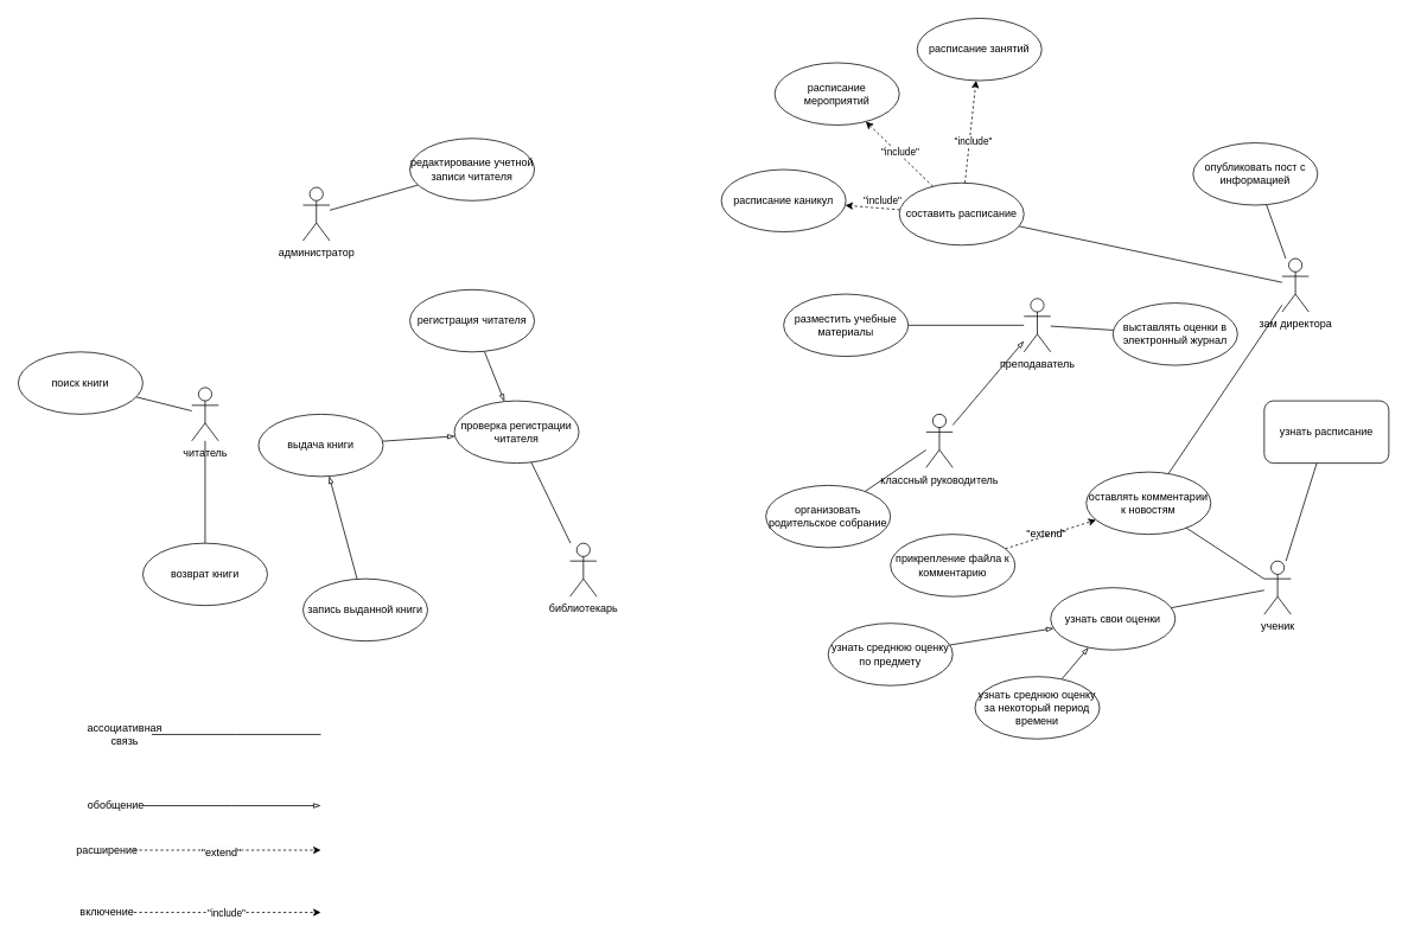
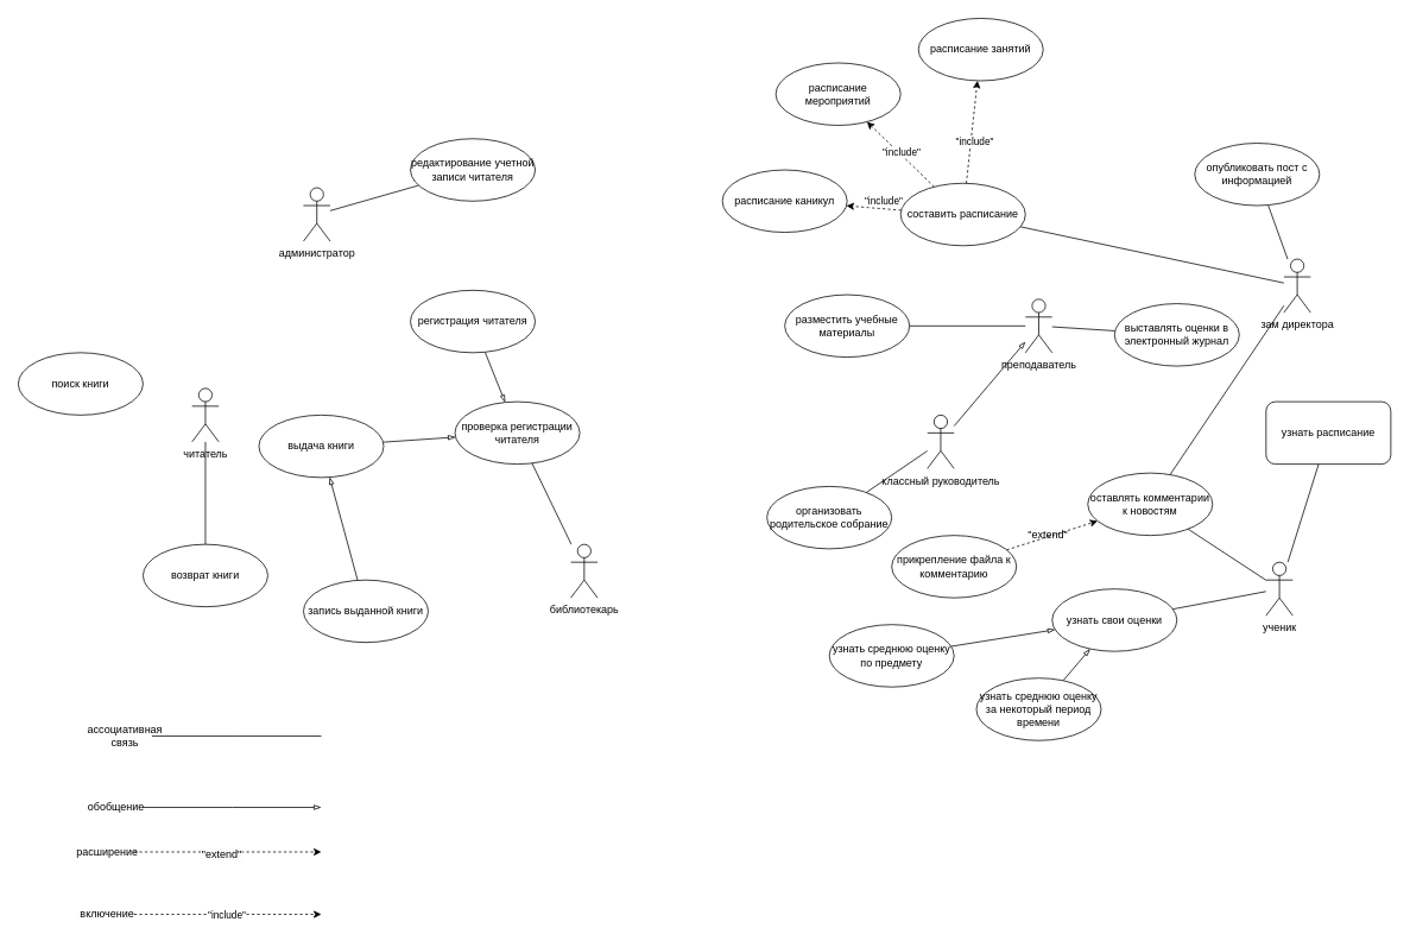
  <mxCell id="0" />
  <mxCell id="1" parent="0" />
  <mxCell id="2" style="rounded=0;orthogonalLoop=1;jettySize=auto;html=1;strokeColor=default;endArrow=none;endFill=0;" parent="1" source="4" target="5" edge="1"><mxGeometry relative="1" as="geometry" /></mxCell>
  <mxCell id="3" style="edgeStyle=none;rounded=0;orthogonalLoop=1;jettySize=auto;html=1;endArrow=none;endFill=0;" parent="1" source="4" target="14" edge="1"><mxGeometry relative="1" as="geometry" /></mxCell>
  <mxCell id="4" value="преподаватель" style="shape=umlActor;verticalLabelPosition=bottom;verticalAlign=top;html=1;" parent="1" vertex="1"><mxGeometry x="1150" y="335" width="30" height="60" as="geometry" /></mxCell>
  <mxCell id="5" value="выставлять оценки в электронный журнал" style="ellipse;whiteSpace=wrap;html=1;" parent="1" vertex="1"><mxGeometry x="1250" y="340" width="140" height="70" as="geometry" /></mxCell>
  <mxCell id="6" style="edgeStyle=none;rounded=0;orthogonalLoop=1;jettySize=auto;html=1;endArrow=none;endFill=0;" parent="1" source="7" target="15" edge="1"><mxGeometry relative="1" as="geometry" /></mxCell>
  <mxCell id="7" value="классный руководитель" style="shape=umlActor;verticalLabelPosition=bottom;verticalAlign=top;html=1;" parent="1" vertex="1"><mxGeometry x="1040" y="465" width="30" height="60" as="geometry" /></mxCell>
  <mxCell id="8" style="edgeStyle=none;rounded=0;orthogonalLoop=1;jettySize=auto;html=1;endArrow=none;endFill=0;" parent="1" source="11" target="12" edge="1"><mxGeometry relative="1" as="geometry" /></mxCell>
  <mxCell id="9" style="edgeStyle=none;rounded=0;orthogonalLoop=1;jettySize=auto;html=1;endArrow=none;endFill=0;" parent="1" source="11" target="13" edge="1"><mxGeometry relative="1" as="geometry" /></mxCell>
  <mxCell id="10" style="edgeStyle=none;rounded=0;orthogonalLoop=1;jettySize=auto;html=1;endArrow=none;endFill=0;" parent="1" source="11" target="26" edge="1"><mxGeometry relative="1" as="geometry" /></mxCell>
  <mxCell id="11" value="ученик" style="shape=umlActor;verticalLabelPosition=bottom;verticalAlign=top;html=1;" parent="1" vertex="1"><mxGeometry x="1420" y="630" width="30" height="60" as="geometry" /></mxCell>
  <mxCell id="12" value="узнать расписание" style="whiteSpace=wrap;html=1;rounded=1;" parent="1" vertex="1"><mxGeometry x="1420" y="450" width="140" height="70" as="geometry" /></mxCell>
  <mxCell id="13" value="узнать свои оценки" style="ellipse;whiteSpace=wrap;html=1;" parent="1" vertex="1"><mxGeometry x="1180" y="660" width="140" height="70" as="geometry" /></mxCell>
  <mxCell id="14" value="разместить учебные материалы" style="ellipse;whiteSpace=wrap;html=1;" parent="1" vertex="1"><mxGeometry x="880" y="330" width="140" height="70" as="geometry" /></mxCell>
  <mxCell id="15" value="организовать родительское собрание" style="ellipse;whiteSpace=wrap;html=1;" parent="1" vertex="1"><mxGeometry x="860" y="545" width="140" height="70" as="geometry" /></mxCell>
  <mxCell id="16" style="edgeStyle=none;rounded=0;orthogonalLoop=1;jettySize=auto;html=1;endArrow=none;endFill=0;" parent="1" source="19" target="24" edge="1"><mxGeometry relative="1" as="geometry" /></mxCell>
  <mxCell id="17" style="edgeStyle=none;rounded=0;orthogonalLoop=1;jettySize=auto;html=1;endArrow=none;endFill=0;" parent="1" source="19" target="25" edge="1"><mxGeometry relative="1" as="geometry" /></mxCell>
  <mxCell id="18" style="edgeStyle=none;rounded=0;orthogonalLoop=1;jettySize=auto;html=1;endArrow=none;endFill=0;" parent="1" source="19" target="26" edge="1"><mxGeometry relative="1" as="geometry" /></mxCell>
  <mxCell id="19" value="зам директора" style="shape=umlActor;verticalLabelPosition=bottom;verticalAlign=top;html=1;" parent="1" vertex="1"><mxGeometry x="1440" y="290" width="30" height="60" as="geometry" /></mxCell>
  <mxCell id="20" style="edgeStyle=none;rounded=0;orthogonalLoop=1;jettySize=auto;html=1;dashed=1;" parent="1" source="24" target="33" edge="1"><mxGeometry relative="1" as="geometry" /></mxCell>
  <mxCell id="21" value="&quot;include&quot;" style="edgeLabel;html=1;align=center;verticalAlign=middle;resizable=0;points=[];" parent="20" vertex="1" connectable="0"><mxGeometry x="-0.184" y="-4" relative="1" as="geometry"><mxPoint as="offset" /></mxGeometry></mxCell>
  <mxCell id="22" style="edgeStyle=none;rounded=0;orthogonalLoop=1;jettySize=auto;html=1;dashed=1;" parent="1" source="24" target="32" edge="1"><mxGeometry relative="1" as="geometry" /></mxCell>
  <mxCell id="23" style="edgeStyle=none;rounded=0;orthogonalLoop=1;jettySize=auto;html=1;dashed=1;" parent="1" source="24" target="34" edge="1"><mxGeometry relative="1" as="geometry" /></mxCell>
  <mxCell id="24" value="составить расписание" style="ellipse;whiteSpace=wrap;html=1;" parent="1" vertex="1"><mxGeometry x="1010" y="205" width="140" height="70" as="geometry" /></mxCell>
  <mxCell id="25" value="опубликовать пост с информацией" style="ellipse;whiteSpace=wrap;html=1;" parent="1" vertex="1"><mxGeometry x="1340" y="160" width="140" height="70" as="geometry" /></mxCell>
  <mxCell id="26" value="оставлять комментарии к новостям" style="ellipse;whiteSpace=wrap;html=1;" parent="1" vertex="1"><mxGeometry x="1220" y="530" width="140" height="70" as="geometry" /></mxCell>
  <mxCell id="27" style="edgeStyle=none;rounded=0;orthogonalLoop=1;jettySize=auto;html=1;endArrow=blockThin;endFill=0;" parent="1" source="7" target="4" edge="1"><mxGeometry relative="1" as="geometry" /></mxCell>
  <mxCell id="28" style="edgeStyle=none;rounded=0;orthogonalLoop=1;jettySize=auto;html=1;endArrow=blockThin;endFill=0;" parent="1" source="29" target="13" edge="1"><mxGeometry relative="1" as="geometry" /></mxCell>
  <mxCell id="29" value="узнать среднюю оценку за некоторый период времени" style="ellipse;whiteSpace=wrap;html=1;" parent="1" vertex="1"><mxGeometry x="1095" y="760" width="140" height="70" as="geometry" /></mxCell>
  <mxCell id="30" style="edgeStyle=none;rounded=0;orthogonalLoop=1;jettySize=auto;html=1;endArrow=blockThin;endFill=0;" parent="1" source="31" target="13" edge="1"><mxGeometry relative="1" as="geometry" /></mxCell>
  <mxCell id="31" value="узнать среднюю оценку по предмету" style="ellipse;whiteSpace=wrap;html=1;" parent="1" vertex="1"><mxGeometry x="930" y="700" width="140" height="70" as="geometry" /></mxCell>
  <mxCell id="32" value="расписание каникул" style="ellipse;whiteSpace=wrap;html=1;" parent="1" vertex="1"><mxGeometry x="810" y="190" width="140" height="70" as="geometry" /></mxCell>
  <mxCell id="33" value="расписание занятий" style="ellipse;whiteSpace=wrap;html=1;" parent="1" vertex="1"><mxGeometry x="1030" y="20" width="140" height="70" as="geometry" /></mxCell>
  <mxCell id="34" value="расписание мероприятий" style="ellipse;whiteSpace=wrap;html=1;" parent="1" vertex="1"><mxGeometry x="870" y="70" width="140" height="70" as="geometry" /></mxCell>
  <mxCell id="35" value="&quot;include&quot;" style="edgeLabel;html=1;align=center;verticalAlign=middle;resizable=0;points=[];" parent="1" vertex="1" connectable="0"><mxGeometry x="1010.004" y="169.998" as="geometry" /></mxCell>
  <mxCell id="36" value="&quot;include&quot;" style="edgeLabel;html=1;align=center;verticalAlign=middle;resizable=0;points=[];" parent="1" vertex="1" connectable="0"><mxGeometry x="990.004" y="224.998" as="geometry" /></mxCell>
  <mxCell id="37" style="edgeStyle=none;rounded=0;orthogonalLoop=1;jettySize=auto;html=1;dashed=1;" parent="1" source="38" target="26" edge="1"><mxGeometry relative="1" as="geometry" /></mxCell>
  <mxCell id="38" value="прикрепление файла к комментарию" style="ellipse;whiteSpace=wrap;html=1;" parent="1" vertex="1"><mxGeometry x="1000" y="600" width="140" height="70" as="geometry" /></mxCell>
  <mxCell id="39" value="&quot;extend&quot;" style="text;html=1;align=center;verticalAlign=middle;resizable=0;points=[];autosize=1;strokeColor=none;fillColor=none;rounded=0;" parent="1" vertex="1"><mxGeometry x="1140" y="585" width="70" height="30" as="geometry" /></mxCell>
  <mxCell id="40" style="edgeStyle=none;rounded=0;orthogonalLoop=1;jettySize=auto;html=1;endArrow=none;endFill=0;" parent="1" source="42" target="46" edge="1"><mxGeometry relative="1" as="geometry" /></mxCell>
- <mxCell id="41" style="edgeStyle=none;rounded=0;orthogonalLoop=1;jettySize=auto;html=1;endArrow=none;endFill=0;" parent="1" source="42" target="45" edge="1"><mxGeometry relative="1" as="geometry" /></mxCell>
  <mxCell id="42" value="читатель" style="shape=umlActor;verticalLabelPosition=bottom;verticalAlign=top;html=1;" parent="1" vertex="1"><mxGeometry x="215" y="435" width="30" height="60" as="geometry" /></mxCell>
  <mxCell id="43" style="edgeStyle=none;rounded=0;orthogonalLoop=1;jettySize=auto;html=1;endArrow=none;endFill=0;" parent="1" source="44" target="53" edge="1"><mxGeometry relative="1" as="geometry" /></mxCell>
  <mxCell id="44" value="библиотекарь" style="shape=umlActor;verticalLabelPosition=bottom;verticalAlign=top;html=1;" parent="1" vertex="1"><mxGeometry x="640" y="610" width="30" height="60" as="geometry" /></mxCell>
  <mxCell id="45" value="поиск книги" style="ellipse;whiteSpace=wrap;html=1;" parent="1" vertex="1"><mxGeometry x="20" y="395" width="140" height="70" as="geometry" /></mxCell>
  <mxCell id="46" value="возврат книги" style="ellipse;whiteSpace=wrap;html=1;" parent="1" vertex="1"><mxGeometry x="160" y="610" width="140" height="70" as="geometry" /></mxCell>
  <mxCell id="47" style="rounded=0;orthogonalLoop=1;jettySize=auto;html=1;endArrow=blockThin;endFill=0;" edge="1" parent="1" source="48" target="53"><mxGeometry relative="1" as="geometry" /></mxCell>
  <mxCell id="48" value="выдача книги" style="ellipse;whiteSpace=wrap;html=1;" parent="1" vertex="1"><mxGeometry x="290" y="465" width="140" height="70" as="geometry" /></mxCell>
  <mxCell id="49" style="edgeStyle=none;rounded=0;orthogonalLoop=1;jettySize=auto;html=1;endArrow=blockThin;endFill=0;" parent="1" source="50" target="48" edge="1"><mxGeometry relative="1" as="geometry" /></mxCell>
  <mxCell id="50" value="запись выданной книги" style="ellipse;whiteSpace=wrap;html=1;" parent="1" vertex="1"><mxGeometry x="340" y="650" width="140" height="70" as="geometry" /></mxCell>
  <mxCell id="51" style="edgeStyle=none;rounded=0;orthogonalLoop=1;jettySize=auto;html=1;endArrow=none;endFill=0;" parent="1" source="52" target="56" edge="1"><mxGeometry relative="1" as="geometry" /></mxCell>
  <mxCell id="52" value="администратор" style="shape=umlActor;verticalLabelPosition=bottom;verticalAlign=top;html=1;" parent="1" vertex="1"><mxGeometry x="340" y="210" width="30" height="60" as="geometry" /></mxCell>
  <mxCell id="53" value="проверка регистрации читателя" style="ellipse;whiteSpace=wrap;html=1;" parent="1" vertex="1"><mxGeometry x="510" y="450" width="140" height="70" as="geometry" /></mxCell>
  <mxCell id="54" style="edgeStyle=none;rounded=0;orthogonalLoop=1;jettySize=auto;html=1;endArrow=blockThin;endFill=0;" parent="1" source="55" target="53" edge="1"><mxGeometry relative="1" as="geometry" /></mxCell>
  <mxCell id="55" value="регистрация читателя" style="ellipse;whiteSpace=wrap;html=1;" parent="1" vertex="1"><mxGeometry x="460" y="325" width="140" height="70" as="geometry" /></mxCell>
  <mxCell id="56" value="редактирование учетной записи читателя" style="ellipse;whiteSpace=wrap;html=1;" parent="1" vertex="1"><mxGeometry x="460" y="155" width="140" height="70" as="geometry" /></mxCell>
  <mxCell id="57" style="edgeStyle=orthogonalEdgeStyle;rounded=0;orthogonalLoop=1;jettySize=auto;html=1;endArrow=none;endFill=0;" edge="1" parent="1" source="58"><mxGeometry relative="1" as="geometry"><mxPoint x="360" y="825" as="targetPoint" /></mxGeometry></mxCell>
  <mxCell id="58" value="ассоциативная связь" style="text;html=1;align=center;verticalAlign=middle;whiteSpace=wrap;rounded=0;" vertex="1" parent="1"><mxGeometry x="110" y="810" width="60" height="30" as="geometry" /></mxCell>
  <mxCell id="59" style="edgeStyle=orthogonalEdgeStyle;rounded=0;orthogonalLoop=1;jettySize=auto;html=1;endArrow=blockThin;endFill=0;" edge="1" parent="1" source="60"><mxGeometry relative="1" as="geometry"><mxPoint x="360" y="905" as="targetPoint" /></mxGeometry></mxCell>
  <mxCell id="60" value="обобщение" style="text;html=1;align=center;verticalAlign=middle;whiteSpace=wrap;rounded=0;" vertex="1" parent="1"><mxGeometry x="100" y="890" width="60" height="30" as="geometry" /></mxCell>
  <mxCell id="61" style="edgeStyle=orthogonalEdgeStyle;rounded=0;orthogonalLoop=1;jettySize=auto;html=1;dashed=1;" edge="1" parent="1" source="62"><mxGeometry relative="1" as="geometry"><mxPoint x="360" y="955" as="targetPoint" /></mxGeometry></mxCell>
  <mxCell id="62" value="расширение" style="text;html=1;align=center;verticalAlign=middle;whiteSpace=wrap;rounded=0;" vertex="1" parent="1"><mxGeometry x="90" y="940" width="60" height="30" as="geometry" /></mxCell>
  <mxCell id="63" value="&lt;span style=&quot;font-size: 12px; background-color: rgb(251, 251, 251);&quot;&gt;&quot;extend&quot;&lt;/span&gt;" style="edgeLabel;html=1;align=center;verticalAlign=middle;resizable=0;points=[];" vertex="1" connectable="0" parent="1"><mxGeometry x="239.997" y="955" as="geometry"><mxPoint x="8" y="2" as="offset" /></mxGeometry></mxCell>
  <mxCell id="64" style="edgeStyle=orthogonalEdgeStyle;rounded=0;orthogonalLoop=1;jettySize=auto;html=1;dashed=1;" edge="1" parent="1" source="65"><mxGeometry relative="1" as="geometry"><mxPoint x="360" y="1025" as="targetPoint" /></mxGeometry></mxCell>
  <mxCell id="65" value="включение" style="text;html=1;align=center;verticalAlign=middle;whiteSpace=wrap;rounded=0;" vertex="1" parent="1"><mxGeometry x="90" y="1010" width="60" height="30" as="geometry" /></mxCell>
  <mxCell id="66" value="&quot;include&quot;" style="edgeLabel;html=1;align=center;verticalAlign=middle;resizable=0;points=[];" vertex="1" connectable="0" parent="1"><mxGeometry x="249.997" y="1025" as="geometry"><mxPoint x="4" as="offset" /></mxGeometry></mxCell>
